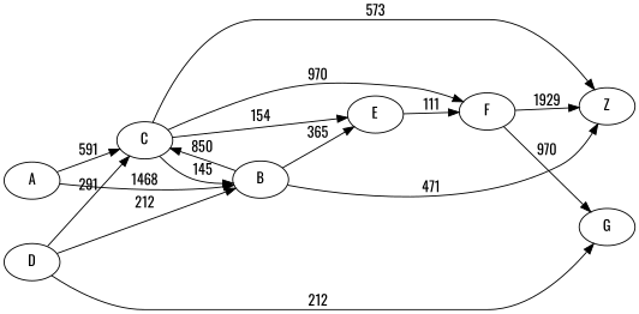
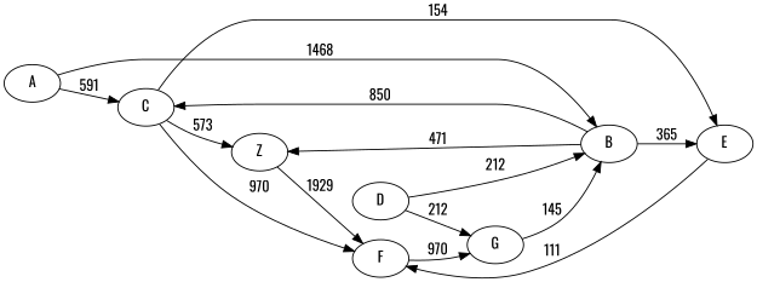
  digraph {
    fontname=Oswald
    rankdir=LR
    node [fontname=Oswald]
    edge [fontname=Oswald]
    A
    C
    B
    Z
    E
    F
    D
    G
    A -> C [label=591]
    A -> B [label=1468]
-   C -> B [label=145]
+   G -> B [label=145]
    C -> Z [label=573]
    C -> E [label=154]
    C -> F [label=970]
    B -> C [label=850]
    B -> Z [label=471]
    B -> E [label=365]
    E -> F [label=111]
-   F -> Z [label=1929]
+   Z -> F [label=1929]
    F -> G [label=970]
-   D -> C [label=291]
    D -> B [label=212]
    D -> G [label=212]
  }
